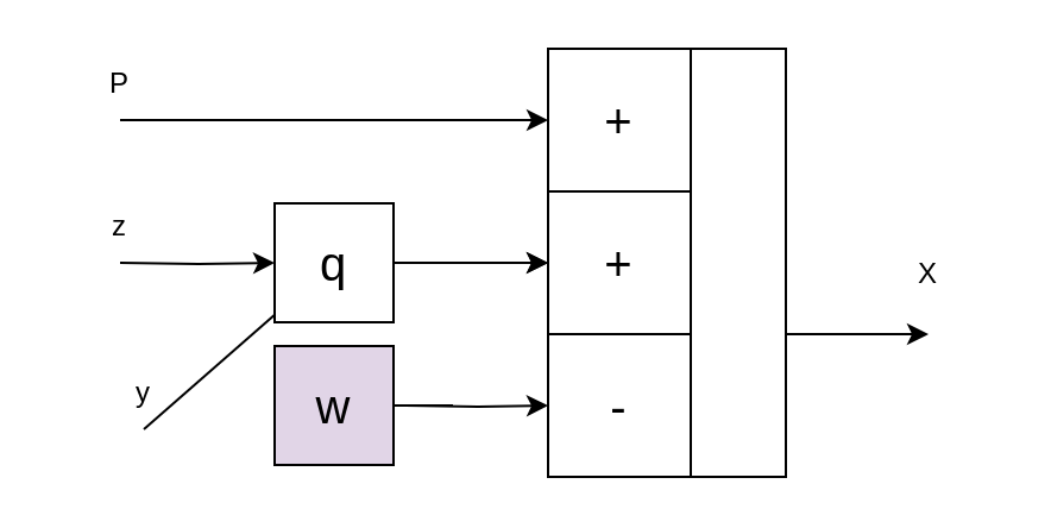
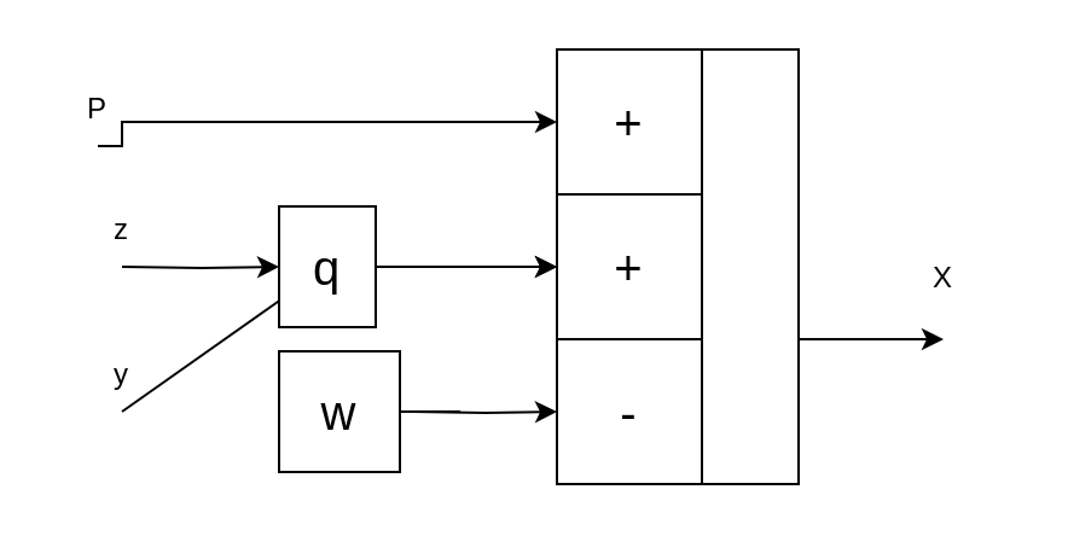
  <mxCell id="0" />
  <mxCell id="1" parent="0" />
  <mxCell id="2" value="&lt;font style=&quot;font-size: 20px;&quot;&gt;+&lt;/font&gt;" style="rounded=0;whiteSpace=wrap;html=1;" parent="1" vertex="1"><mxGeometry x="230" y="20" width="60" height="60" as="geometry" /></mxCell>
  <mxCell id="3" value="&lt;span style=&quot;font-size: 20px;&quot;&gt;+&lt;/span&gt;" style="rounded=0;whiteSpace=wrap;html=1;" parent="1" vertex="1"><mxGeometry x="230" y="80" width="60" height="60" as="geometry" /></mxCell>
  <mxCell id="4" value="&lt;span style=&quot;font-size: 20px;&quot;&gt;-&lt;/span&gt;" style="rounded=0;whiteSpace=wrap;html=1;" parent="1" vertex="1"><mxGeometry x="230" y="140" width="60" height="60" as="geometry" /></mxCell>
  <mxCell id="5" value="" style="rounded=0;whiteSpace=wrap;html=1;" parent="1" vertex="1"><mxGeometry x="290" y="20" width="40" height="180" as="geometry" /></mxCell>
  <mxCell id="6" style="edgeStyle=orthogonalEdgeStyle;rounded=0;orthogonalLoop=1;jettySize=auto;html=1;entryX=0;entryY=0.5;entryDx=0;entryDy=0;exitX=0.5;exitY=1;exitDx=0;exitDy=0;" parent="1" source="10" target="2" edge="1"><mxGeometry relative="1" as="geometry"><mxPoint x="170" y="50" as="sourcePoint" /><Array as="points"><mxPoint x="50" y="50" /></Array></mxGeometry></mxCell>
  <mxCell id="7" style="edgeStyle=orthogonalEdgeStyle;rounded=0;orthogonalLoop=1;jettySize=auto;html=1;" parent="1" source="17" target="3" edge="1"><mxGeometry relative="1" as="geometry"><mxPoint x="50" y="110" as="sourcePoint" /></mxGeometry></mxCell>
  <mxCell id="8" style="edgeStyle=orthogonalEdgeStyle;rounded=0;orthogonalLoop=1;jettySize=auto;html=1;" parent="1" target="4" edge="1"><mxGeometry relative="1" as="geometry"><mxPoint x="170" y="170" as="sourcePoint" /></mxGeometry></mxCell>
  <mxCell id="9" value="" style="endArrow=none;html=1;rounded=0;exitX=1;exitY=0.5;exitDx=0;exitDy=0;" parent="1" source="19" edge="1"><mxGeometry width="50" height="50" relative="1" as="geometry"><mxPoint x="30" y="169.5" as="sourcePoint" /><mxPoint x="190" y="170" as="targetPoint" /></mxGeometry></mxCell>
- <mxCell id="10" value="P" style="text;html=1;align=center;verticalAlign=middle;whiteSpace=wrap;rounded=0;" parent="1" vertex="1"><mxGeometry x="20" y="20" width="60" height="30" as="geometry" /></mxCell>
+ <mxCell id="10" value="P" style="text;html=1;align=center;verticalAlign=middle;whiteSpace=wrap;rounded=0;" parent="1" vertex="1"><mxGeometry x="10" y="30" width="60" height="30" as="geometry" /></mxCell>
  <mxCell id="11" value="z" style="text;html=1;align=center;verticalAlign=middle;whiteSpace=wrap;rounded=0;" parent="1" vertex="1"><mxGeometry x="20" y="80" width="60" height="30" as="geometry" /></mxCell>
- <mxCell id="12" value="y" style="text;html=1;align=center;verticalAlign=middle;whiteSpace=wrap;rounded=0;" parent="1" vertex="1"><mxGeometry x="30" y="150" width="60" height="30" as="geometry" /></mxCell>
+ <mxCell id="12" value="y" style="text;html=1;align=center;verticalAlign=middle;whiteSpace=wrap;rounded=0;" parent="1" vertex="1"><mxGeometry x="20" y="140" width="60" height="30" as="geometry" /></mxCell>
  <mxCell id="13" style="edgeStyle=orthogonalEdgeStyle;rounded=0;orthogonalLoop=1;jettySize=auto;html=1;entryX=0;entryY=0.5;entryDx=0;entryDy=0;" parent="1" edge="1"><mxGeometry relative="1" as="geometry"><mxPoint x="330" y="140" as="sourcePoint" /><mxPoint x="390" y="140" as="targetPoint" /></mxGeometry></mxCell>
  <mxCell id="14" value="X" style="text;html=1;align=center;verticalAlign=middle;whiteSpace=wrap;rounded=0;" parent="1" vertex="1"><mxGeometry x="360" y="100" width="60" height="30" as="geometry" /></mxCell>
  <mxCell id="15" value="" style="edgeStyle=orthogonalEdgeStyle;rounded=0;orthogonalLoop=1;jettySize=auto;html=1;entryX=0;entryY=0.5;entryDx=0;entryDy=0;" parent="1" target="3" edge="1" source="17"><mxGeometry relative="1" as="geometry"><mxPoint x="50" y="110" as="sourcePoint" /><mxPoint x="230" y="110" as="targetPoint" /></mxGeometry></mxCell>
  <mxCell id="16" value="" style="edgeStyle=orthogonalEdgeStyle;rounded=0;orthogonalLoop=1;jettySize=auto;html=1;entryX=0;entryY=0.5;entryDx=0;entryDy=0;" edge="1" parent="1" target="17"><mxGeometry relative="1" as="geometry"><mxPoint x="50" y="110" as="sourcePoint" /><mxPoint x="230" y="110" as="targetPoint" /></mxGeometry></mxCell>
- <mxCell id="17" value="&lt;span style=&quot;font-size: 20px;&quot;&gt;q&lt;/span&gt;" style="rounded=0;whiteSpace=wrap;html=1;" parent="1" vertex="1"><mxGeometry x="115" y="85" width="50" height="50" as="geometry" /></mxCell>
+ <mxCell id="17" value="&lt;span style=&quot;font-size: 20px;&quot;&gt;q&lt;/span&gt;" style="rounded=0;whiteSpace=wrap;html=1;" parent="1" vertex="1"><mxGeometry x="115" y="85" width="40" height="50" as="geometry" /></mxCell>
  <mxCell id="18" value="" style="endArrow=none;html=1;rounded=0;exitX=0.5;exitY=1;exitDx=0;exitDy=0;" edge="1" parent="1" source="12" target="17"><mxGeometry width="50" height="50" relative="1" as="geometry"><mxPoint x="50" y="170" as="sourcePoint" /><mxPoint x="190" y="170" as="targetPoint" /></mxGeometry></mxCell>
- <mxCell id="19" value="&lt;span style=&quot;font-size: 20px;&quot;&gt;w&lt;/span&gt;" style="rounded=0;whiteSpace=wrap;html=1;fillColor=#e1d5e7;" vertex="1" parent="1"><mxGeometry x="115" y="145" width="50" height="50" as="geometry" /></mxCell>
+ <mxCell id="19" value="&lt;span style=&quot;font-size: 20px;&quot;&gt;w&lt;/span&gt;" style="rounded=0;whiteSpace=wrap;html=1;" vertex="1" parent="1"><mxGeometry x="115" y="145" width="50" height="50" as="geometry" /></mxCell>
